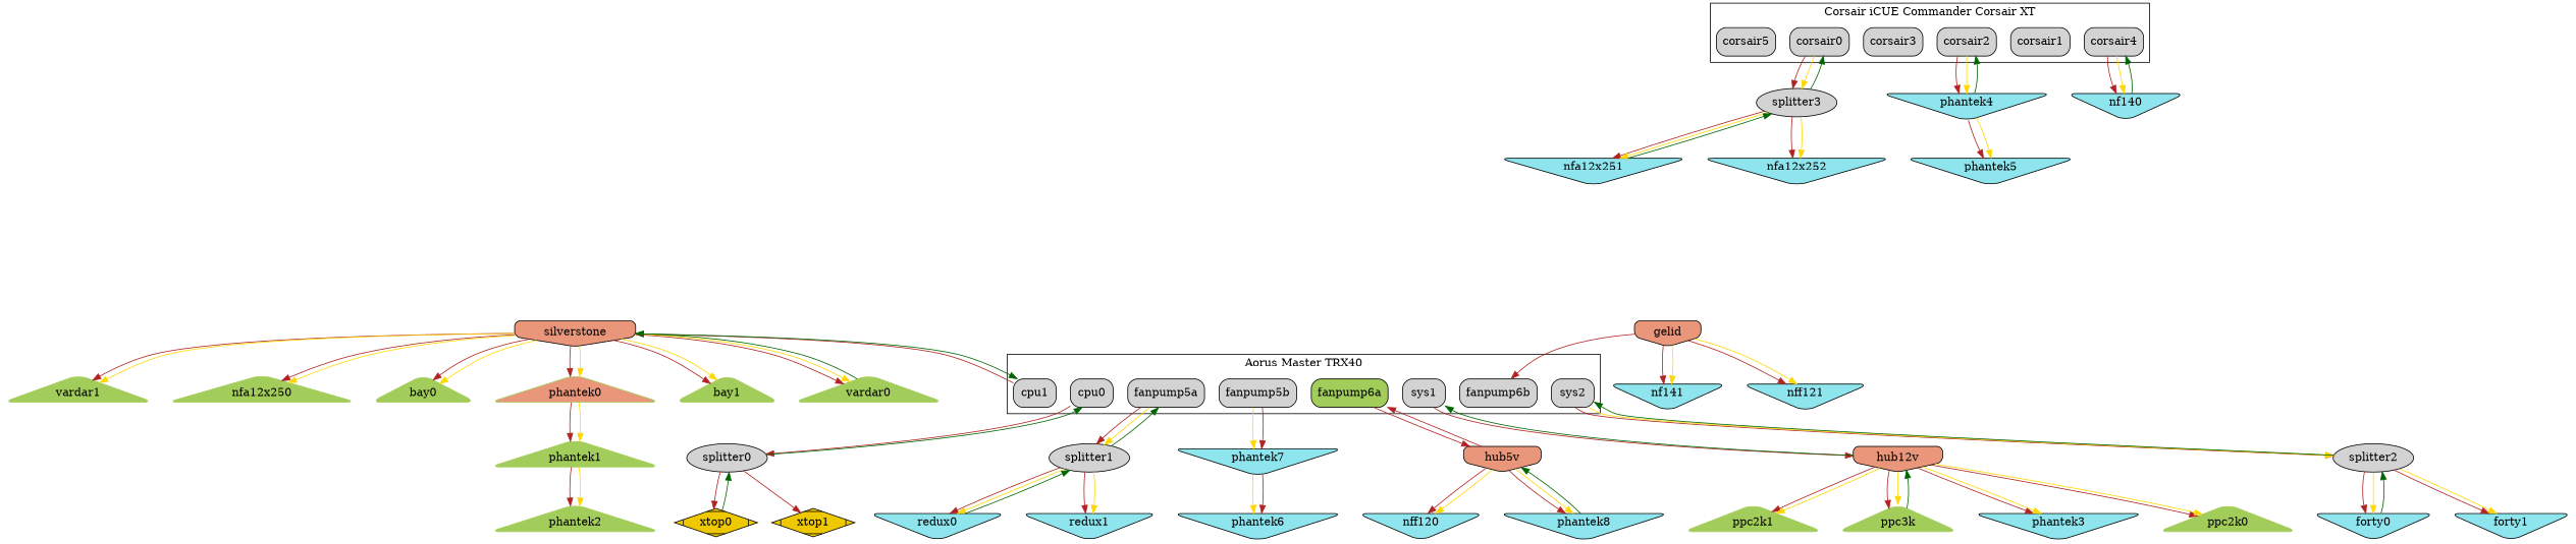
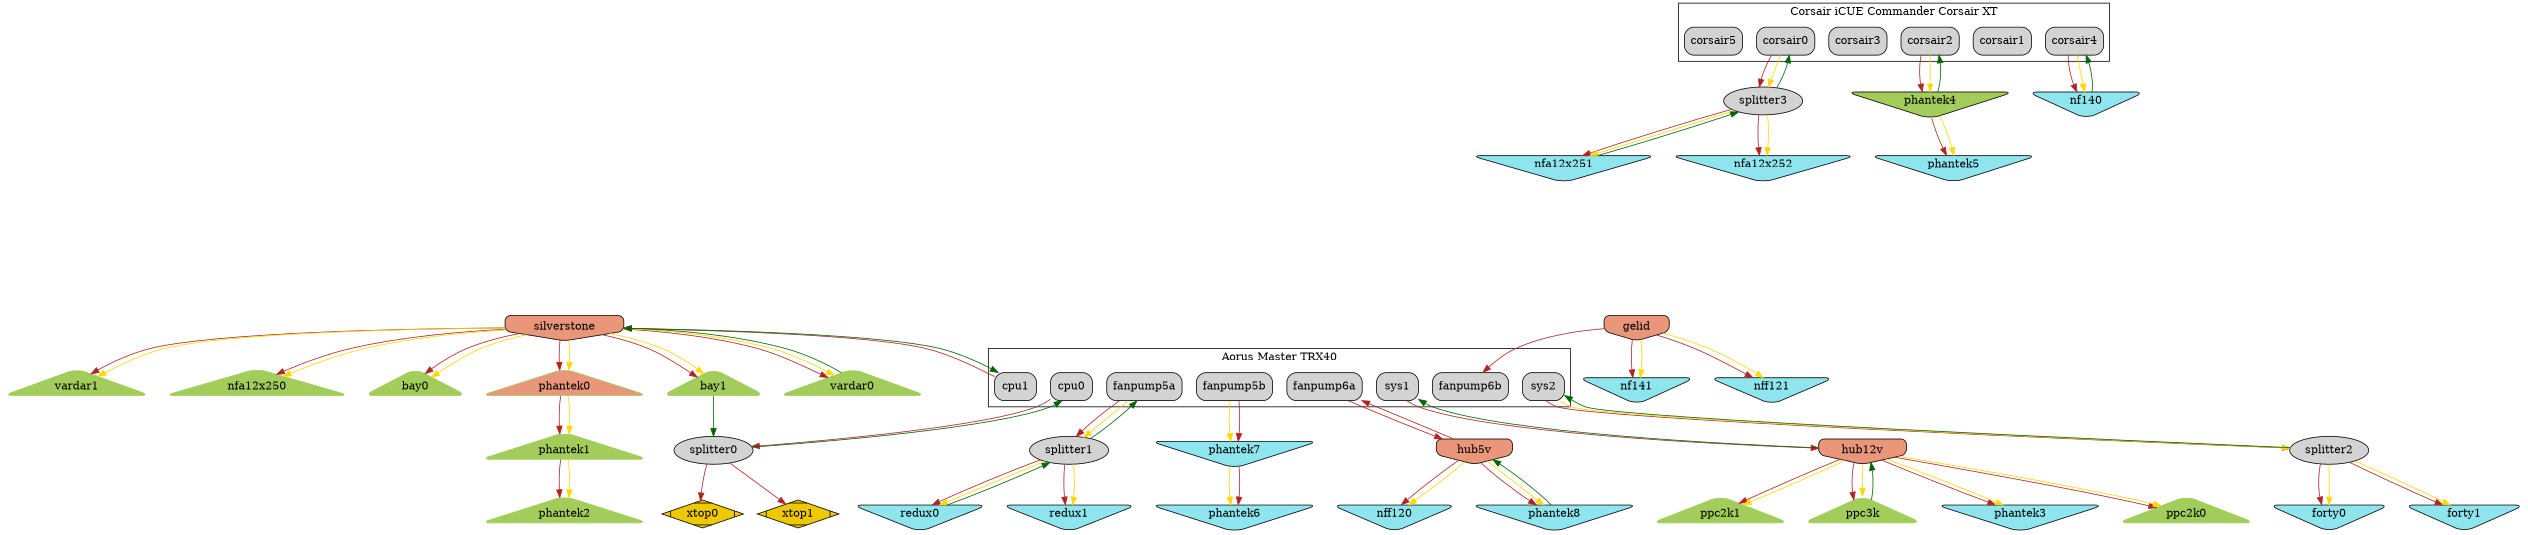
  digraph {
    compound=true
    packmode="graph"
    rankdir=TB
    node [shape=invtriangle style="rounded,filled"]
    edge [color=firebrick]
    cpu0 [shape=box]
    cpu1 [shape=box]
    sys1 [shape=box]
    sys2 [shape=box]
    fanpump5a [shape=box]
    fanpump5b [shape=box]
-   fanpump6a [shape=box fillcolor=darkolivegreen3]
+   fanpump6a [shape=box]
    fanpump6b [shape=box]
    corsair0 [shape=box]
    corsair1 [shape=box]
    corsair2 [shape=box]
    corsair3 [shape=box]
    corsair4 [shape=box]
    corsair5 [shape=box]
    splitter0 [shape=""]
    silverstone [fillcolor=darksalmon shape=invhouse]
    hub12v [fillcolor=darksalmon shape=invhouse]
    splitter2 [shape=""]
    splitter1 [shape=""]
    phantek7 [fillcolor=cadetblue2]
    hub5v [fillcolor=darksalmon shape=invhouse]
    splitter3 [shape=""]
-   phantek4 [fillcolor=cadetblue2]
+   phantek4 [fillcolor=darkolivegreen3]
    nf140 [fillcolor=cadetblue2]
    xtop0 [fillcolor=gold2 shape=Mdiamond]
    xtop1 [fillcolor=gold2 shape=Mdiamond]
    bay0 [color=darkolivegreen3 shape=triangle]
    bay1 [color=darkolivegreen3 shape=triangle]
    vardar0 [color=darkolivegreen3 shape=triangle]
    vardar1 [color=darkolivegreen3 shape=triangle]
    nfa12x250 [color=darkolivegreen3 shape=triangle]
    phantek0 [color=darkolivegreen3 fillcolor=darksalmon shape=triangle]
    phantek3 [fillcolor=cadetblue2]
    ppc2k0 [color=darkolivegreen3 shape=triangle]
    ppc2k1 [color=darkolivegreen3 shape=triangle]
    ppc3k [color=darkolivegreen3 shape=triangle]
    forty0 [fillcolor=cadetblue2]
    forty1 [fillcolor=cadetblue2]
    redux0 [fillcolor=cadetblue2]
    redux1 [fillcolor=cadetblue2]
    phantek6 [fillcolor=cadetblue2]
    nff120 [fillcolor=cadetblue2]
    phantek8 [fillcolor=cadetblue2]
    gelid [fillcolor=darksalmon shape=invhouse]
    nff121 [fillcolor=cadetblue2]
    nf141 [fillcolor=cadetblue2]
    nfa12x251 [fillcolor=cadetblue2]
    nfa12x252 [fillcolor=cadetblue2]
    phantek5 [fillcolor=cadetblue2]
    phantek1 [color=darkolivegreen3 shape=triangle]
    phantek2 [color=darkolivegreen3 shape=triangle]
    subgraph cluster_1 {
      label="Aorus Master TRX40"
      cpu0
      cpu1
      sys1
      sys2
      fanpump5a
      fanpump5b
      fanpump6a
      fanpump6b
    }
    subgraph cluster_2 {
      label="Corsair iCUE Commander Corsair XT"
      corsair0
      corsair1
      corsair2
      corsair3
      corsair4
      corsair5
    }
    cpu0 -> splitter0
    cpu1 -> silverstone
    sys1 -> hub12v
    sys2 -> splitter2
    sys2 -> splitter2 [color=gold]
    fanpump5a -> splitter1
    fanpump5a -> splitter1 [color=gold]
    fanpump5b -> phantek7 [color=gold]
    fanpump5b -> phantek7
    fanpump6a -> hub5v
    corsair0 -> splitter3
    corsair0 -> splitter3 [color=gold]
    corsair2 -> phantek4
    corsair2 -> phantek4 [color=gold]
    corsair4 -> nf140
    corsair4 -> nf140 [color=gold]
    splitter0 -> cpu0 [color=darkgreen]
    splitter0 -> xtop0
    splitter0 -> xtop1
    silverstone -> cpu1 [color=darkgreen]
    silverstone -> bay0
    silverstone -> bay0 [color=gold]
    silverstone -> bay1
    silverstone -> bay1 [color=gold]
    silverstone -> vardar0
    silverstone -> vardar0 [color=gold]
    silverstone -> vardar1
    silverstone -> vardar1 [color=gold]
    silverstone -> nfa12x250
    silverstone -> nfa12x250 [color=gold]
    silverstone -> phantek0
    silverstone -> phantek0 [color=gold]
    hub12v -> sys1 [color=darkgreen]
    hub12v -> phantek3
    hub12v -> phantek3 [color=gold]
    hub12v -> ppc2k0
    hub12v -> ppc2k0 [color=gold]
    hub12v -> ppc2k1
    hub12v -> ppc2k1 [color=gold]
    hub12v -> ppc3k
    hub12v -> ppc3k [color=gold]
    splitter2 -> sys2 [color=darkgreen]
    splitter2 -> forty0
    splitter2 -> forty0 [color=gold]
    splitter2 -> forty1
    splitter2 -> forty1 [color=gold]
    splitter1 -> fanpump5a [color=darkgreen]
    splitter1 -> redux0
    splitter1 -> redux0 [color=gold]
    splitter1 -> redux1
    splitter1 -> redux1 [color=gold]
    phantek7 -> phantek6 [color=gold]
    phantek7 -> phantek6
    hub5v -> fanpump6a
    hub5v -> nff120
    hub5v -> nff120 [color=gold]
    hub5v -> phantek8
    hub5v -> phantek8 [color=gold]
    splitter3 -> corsair0 [color=darkgreen]
    splitter3 -> nfa12x251
    splitter3 -> nfa12x251 [color=gold]
    splitter3 -> nfa12x252
    splitter3 -> nfa12x252 [color=gold]
    phantek4 -> corsair2 [color=darkgreen]
    phantek4 -> phantek5
    phantek4 -> phantek5 [color=gold]
    nf140 -> corsair4 [color=darkgreen]
-   xtop0 -> splitter0 [color=darkgreen]
+   bay1 -> splitter0 [color=darkgreen]
    vardar0 -> silverstone [color=darkgreen]
    phantek0 -> phantek1
    phantek0 -> phantek1 [color=gold]
    ppc3k -> hub12v [color=darkgreen]
-   forty0 -> splitter2 [color=darkgreen]
    redux0 -> splitter1 [color=darkgreen]
    phantek8 -> hub5v [color=darkgreen]
    gelid -> fanpump6b
    gelid -> nff121
    gelid -> nff121 [color=gold]
    gelid -> nf141
    gelid -> nf141 [color=gold]
    nfa12x251 -> splitter3 [color=darkgreen]
    phantek1 -> phantek2
    phantek1 -> phantek2 [color=gold]
  }
